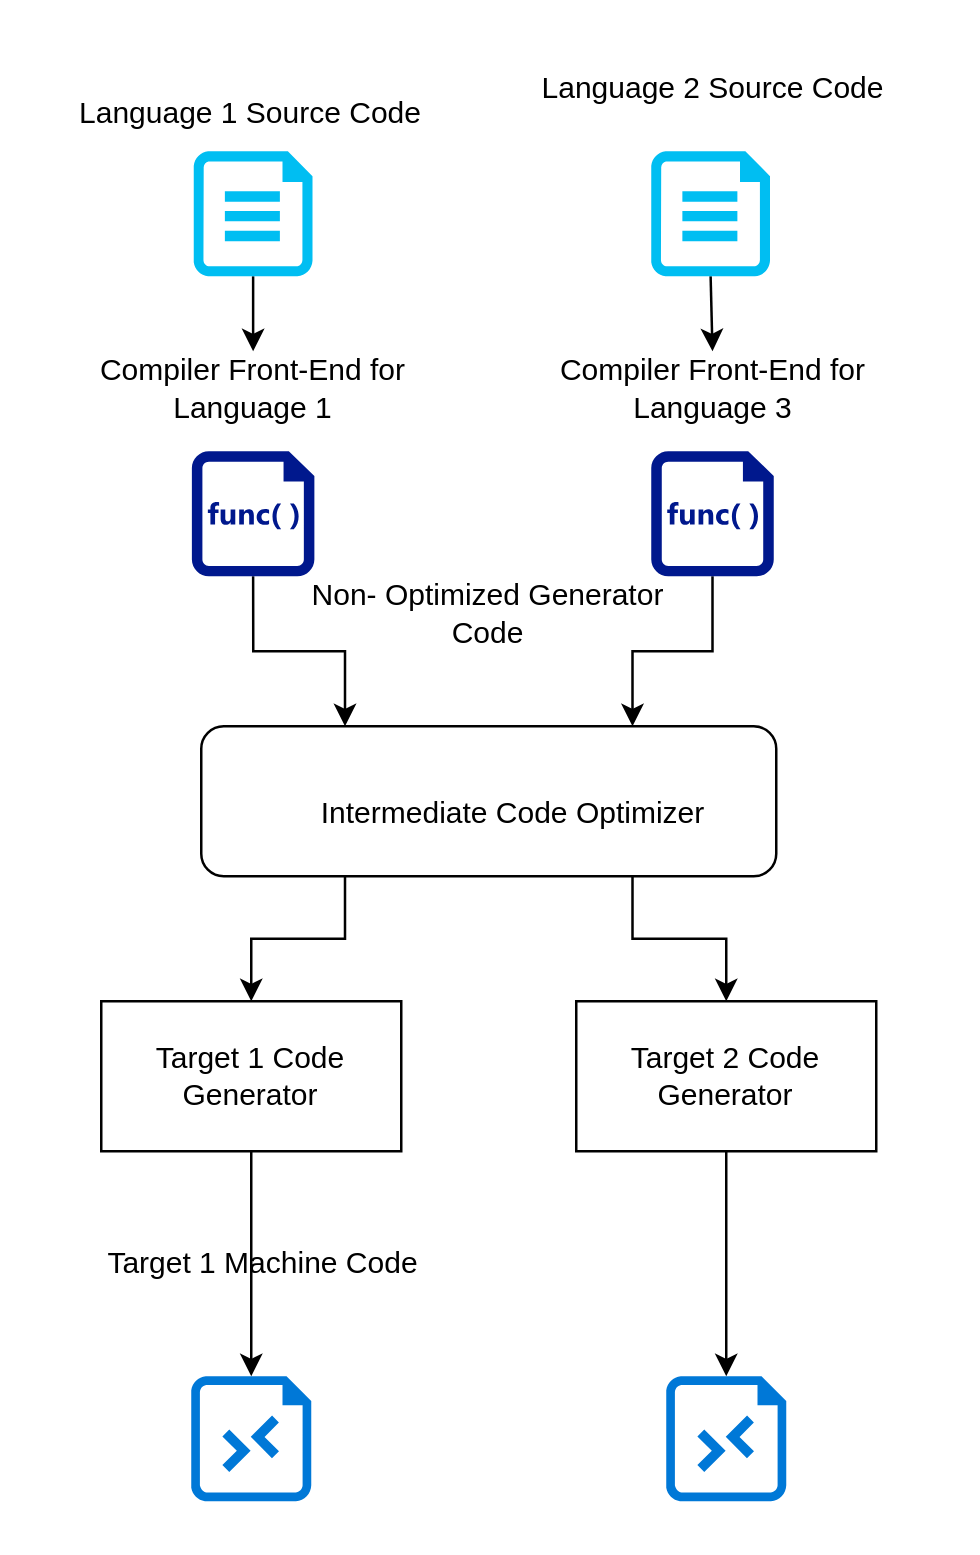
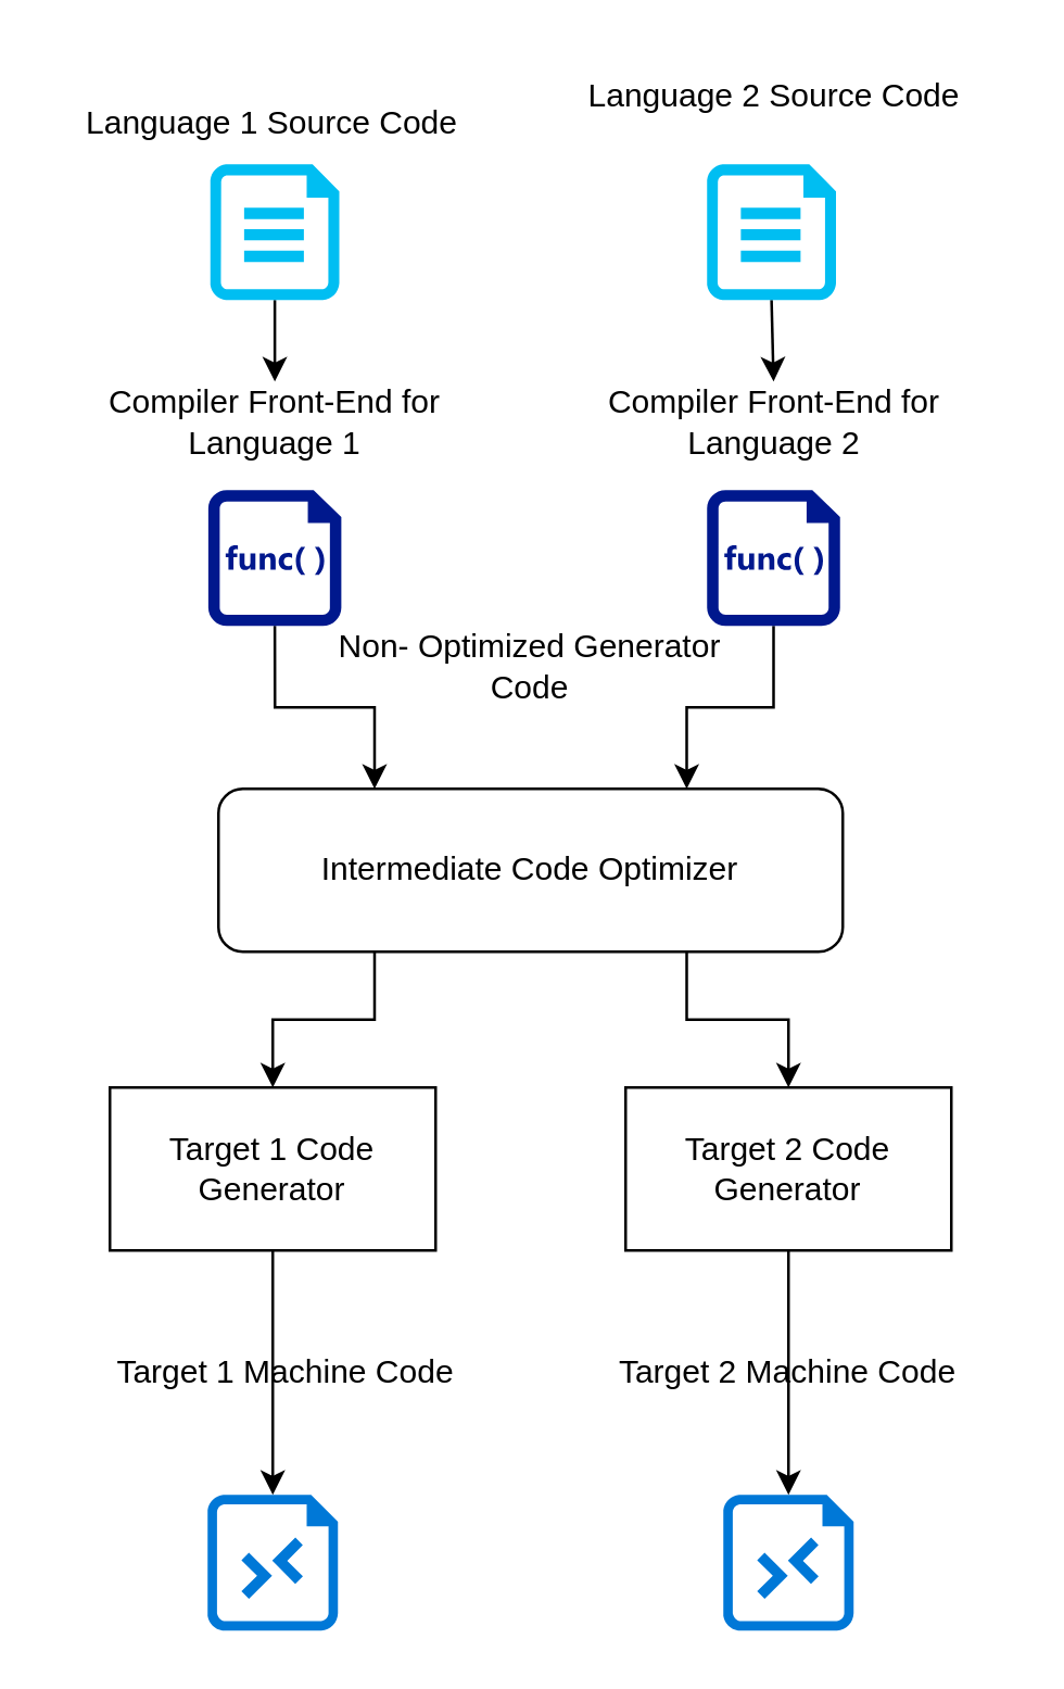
  <mxCell id="0" />
  <mxCell id="1" parent="0" />
  <mxCell id="2" style="edgeStyle=orthogonalEdgeStyle;rounded=0;orthogonalLoop=1;jettySize=auto;html=1;exitX=0.5;exitY=1;exitDx=0;exitDy=0;exitPerimeter=0;entryX=0.5;entryY=0;entryDx=0;entryDy=0;" edge="1" parent="1" source="3" target="12"><mxGeometry relative="1" as="geometry" /></mxCell>
  <mxCell id="3" value="" style="verticalLabelPosition=bottom;html=1;verticalAlign=top;align=center;strokeColor=none;fillColor=#00BEF2;shape=mxgraph.azure.cloud_services_configuration_file;pointerEvents=1;" vertex="1" parent="1"><mxGeometry x="77" y="60" width="47.5" height="50" as="geometry" /></mxCell>
  <mxCell id="4" style="edgeStyle=orthogonalEdgeStyle;rounded=0;orthogonalLoop=1;jettySize=auto;html=1;exitX=0.5;exitY=1;exitDx=0;exitDy=0;exitPerimeter=0;entryX=0.5;entryY=0;entryDx=0;entryDy=0;" edge="1" parent="1" source="5" target="13"><mxGeometry relative="1" as="geometry" /></mxCell>
  <mxCell id="5" value="" style="verticalLabelPosition=bottom;html=1;verticalAlign=top;align=center;strokeColor=none;fillColor=#00BEF2;shape=mxgraph.azure.cloud_services_configuration_file;pointerEvents=1;" vertex="1" parent="1"><mxGeometry x="260" y="60" width="47.5" height="50" as="geometry" /></mxCell>
  <mxCell id="6" value="Language 1 Source Code" style="text;html=1;strokeColor=none;fillColor=none;align=center;verticalAlign=middle;whiteSpace=wrap;rounded=0;" vertex="1" parent="1"><mxGeometry x="20" y="30" width="160" height="30" as="geometry" /></mxCell>
  <mxCell id="7" value="Language 2 Source Code" style="text;html=1;strokeColor=none;fillColor=none;align=center;verticalAlign=middle;whiteSpace=wrap;rounded=0;" vertex="1" parent="1"><mxGeometry x="199.5" y="20" width="170" height="30" as="geometry" /></mxCell>
  <mxCell id="8" style="edgeStyle=orthogonalEdgeStyle;rounded=0;orthogonalLoop=1;jettySize=auto;html=1;exitX=0.5;exitY=1;exitDx=0;exitDy=0;exitPerimeter=0;entryX=0.75;entryY=0;entryDx=0;entryDy=0;" edge="1" parent="1" source="9" target="16"><mxGeometry relative="1" as="geometry" /></mxCell>
  <mxCell id="9" value="" style="sketch=0;aspect=fixed;pointerEvents=1;shadow=0;dashed=0;html=1;strokeColor=none;labelPosition=center;verticalLabelPosition=bottom;verticalAlign=top;align=center;fillColor=#00188D;shape=mxgraph.mscae.enterprise.code_file" vertex="1" parent="1"><mxGeometry x="260" y="180" width="49" height="50" as="geometry" /></mxCell>
  <mxCell id="10" style="edgeStyle=orthogonalEdgeStyle;rounded=0;orthogonalLoop=1;jettySize=auto;html=1;exitX=0.5;exitY=1;exitDx=0;exitDy=0;exitPerimeter=0;entryX=0.25;entryY=0;entryDx=0;entryDy=0;" edge="1" parent="1" source="11" target="16"><mxGeometry relative="1" as="geometry" /></mxCell>
  <mxCell id="11" value="" style="sketch=0;aspect=fixed;pointerEvents=1;shadow=0;dashed=0;html=1;strokeColor=none;labelPosition=center;verticalLabelPosition=bottom;verticalAlign=top;align=center;fillColor=#00188D;shape=mxgraph.mscae.enterprise.code_file" vertex="1" parent="1"><mxGeometry x="76.25" y="180" width="49" height="50" as="geometry" /></mxCell>
  <mxCell id="12" value="Compiler Front-End for Language 1" style="text;html=1;strokeColor=none;fillColor=none;align=center;verticalAlign=middle;whiteSpace=wrap;rounded=0;" vertex="1" parent="1"><mxGeometry x="20.75" y="140" width="160" height="30" as="geometry" /></mxCell>
- <mxCell id="13" value="Compiler Front-End for Language 3" style="text;html=1;strokeColor=none;fillColor=none;align=center;verticalAlign=middle;whiteSpace=wrap;rounded=0;" vertex="1" parent="1"><mxGeometry x="204.5" y="140" width="160" height="30" as="geometry" /></mxCell>
+ <mxCell id="13" value="Compiler Front-End for Language 2" style="text;html=1;strokeColor=none;fillColor=none;align=center;verticalAlign=middle;whiteSpace=wrap;rounded=0;" vertex="1" parent="1"><mxGeometry x="204.5" y="140" width="160" height="30" as="geometry" /></mxCell>
  <mxCell id="14" style="edgeStyle=orthogonalEdgeStyle;rounded=0;orthogonalLoop=1;jettySize=auto;html=1;exitX=0.25;exitY=1;exitDx=0;exitDy=0;entryX=0.5;entryY=0;entryDx=0;entryDy=0;" edge="1" parent="1" source="16" target="19"><mxGeometry relative="1" as="geometry" /></mxCell>
  <mxCell id="15" style="edgeStyle=orthogonalEdgeStyle;rounded=0;orthogonalLoop=1;jettySize=auto;html=1;exitX=0.75;exitY=1;exitDx=0;exitDy=0;entryX=0.5;entryY=0;entryDx=0;entryDy=0;" edge="1" parent="1" source="16" target="20"><mxGeometry relative="1" as="geometry" /></mxCell>
  <mxCell id="16" value="" style="rounded=1;whiteSpace=wrap;html=1;" vertex="1" parent="1"><mxGeometry x="80" y="290" width="230" height="60" as="geometry" /></mxCell>
- <mxCell id="17" value="Intermediate Code Optimizer" style="text;html=1;strokeColor=none;fillColor=none;align=center;verticalAlign=middle;whiteSpace=wrap;rounded=0;" vertex="1" parent="1"><mxGeometry x="110" y="310" width="190" height="30" as="geometry" /></mxCell>
+ <mxCell id="17" value="Intermediate Code Optimizer" style="text;html=1;strokeColor=none;fillColor=none;align=center;verticalAlign=middle;whiteSpace=wrap;rounded=0;" vertex="1" parent="1"><mxGeometry x="100" y="305" width="190" height="30" as="geometry" /></mxCell>
  <mxCell id="18" value="Non- Optimized Generator Code" style="text;html=1;strokeColor=none;fillColor=none;align=center;verticalAlign=middle;whiteSpace=wrap;rounded=0;" vertex="1" parent="1"><mxGeometry x="120" y="230" width="150" height="30" as="geometry" /></mxCell>
  <mxCell id="19" value="" style="rounded=0;whiteSpace=wrap;html=1;" vertex="1" parent="1"><mxGeometry x="40" y="400" width="120" height="60" as="geometry" /></mxCell>
  <mxCell id="20" value="" style="rounded=0;whiteSpace=wrap;html=1;" vertex="1" parent="1"><mxGeometry x="230" y="400" width="120" height="60" as="geometry" /></mxCell>
  <mxCell id="21" value="Target 1 Code Generator" style="text;html=1;strokeColor=none;fillColor=none;align=center;verticalAlign=middle;whiteSpace=wrap;rounded=0;" vertex="1" parent="1"><mxGeometry x="50" y="415" width="100" height="30" as="geometry" /></mxCell>
  <mxCell id="22" value="Target 2 Code Generator" style="text;html=1;strokeColor=none;fillColor=none;align=center;verticalAlign=middle;whiteSpace=wrap;rounded=0;" vertex="1" parent="1"><mxGeometry x="240" y="415" width="100" height="30" as="geometry" /></mxCell>
  <mxCell id="23" value="" style="sketch=0;aspect=fixed;pointerEvents=1;shadow=0;dashed=0;html=1;strokeColor=none;labelPosition=center;verticalLabelPosition=bottom;verticalAlign=top;align=center;shape=mxgraph.azure.rdp_remoting_file;fillColor=#0078D7;" vertex="1" parent="1"><mxGeometry x="266" y="550" width="48" height="50" as="geometry" /></mxCell>
  <mxCell id="24" value="" style="sketch=0;aspect=fixed;pointerEvents=1;shadow=0;dashed=0;html=1;strokeColor=none;labelPosition=center;verticalLabelPosition=bottom;verticalAlign=top;align=center;shape=mxgraph.azure.rdp_remoting_file;fillColor=#0078D7;" vertex="1" parent="1"><mxGeometry x="76" y="550" width="48" height="50" as="geometry" /></mxCell>
  <mxCell id="25" style="edgeStyle=orthogonalEdgeStyle;rounded=0;orthogonalLoop=1;jettySize=auto;html=1;entryX=0.5;entryY=0;entryDx=0;entryDy=0;entryPerimeter=0;" edge="1" parent="1" source="19" target="24"><mxGeometry relative="1" as="geometry" /></mxCell>
  <mxCell id="26" style="edgeStyle=orthogonalEdgeStyle;rounded=0;orthogonalLoop=1;jettySize=auto;html=1;exitX=0.5;exitY=1;exitDx=0;exitDy=0;entryX=0.5;entryY=0;entryDx=0;entryDy=0;entryPerimeter=0;" edge="1" parent="1" source="20" target="23"><mxGeometry relative="1" as="geometry" /></mxCell>
  <mxCell id="27" value="Target 1 Machine Code" style="text;html=1;strokeColor=none;fillColor=none;align=center;verticalAlign=middle;whiteSpace=wrap;rounded=0;" vertex="1" parent="1"><mxGeometry x="40" y="490" width="130" height="30" as="geometry" /></mxCell>
+ <mxCell id="28" value="Target 2 Machine Code" style="text;html=1;strokeColor=none;fillColor=none;align=center;verticalAlign=middle;whiteSpace=wrap;rounded=0;" vertex="1" parent="1"><mxGeometry x="225" y="490" width="130" height="30" as="geometry" /></mxCell>
